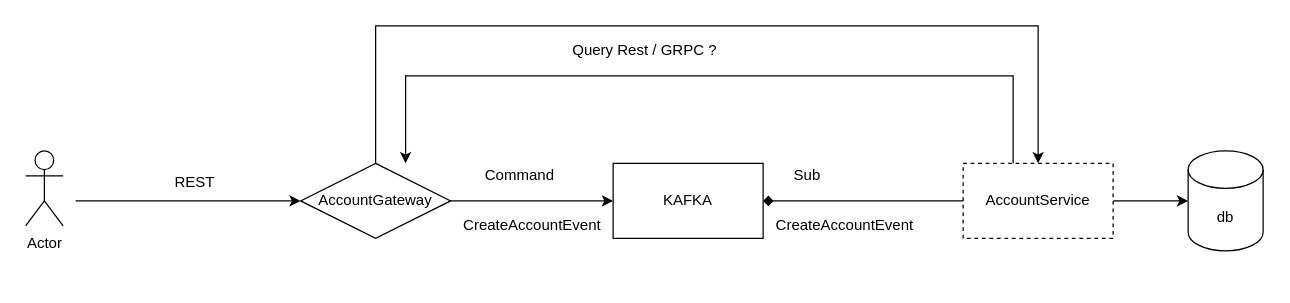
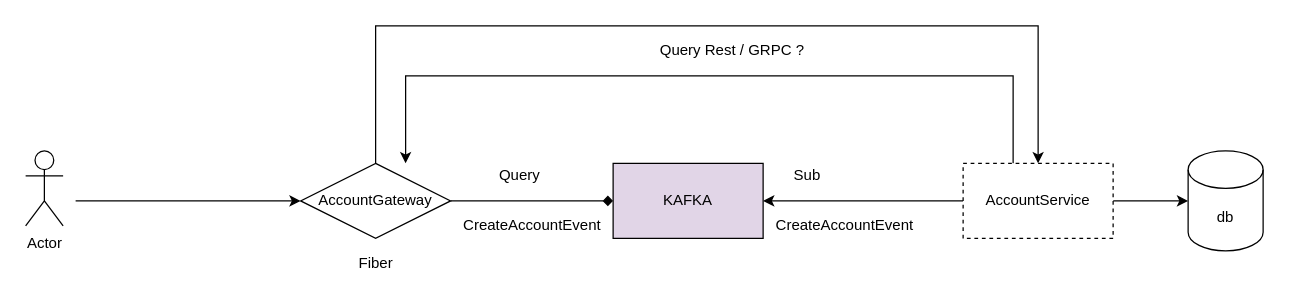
  <mxCell id="0" />
  <mxCell id="1" parent="0" />
- <mxCell id="2" value="KAFKA" style="rounded=0;whiteSpace=wrap;html=1;" vertex="1" parent="1"><mxGeometry x="490" y="130" width="120" height="60" as="geometry" /></mxCell>
- <mxCell id="3" style="edgeStyle=orthogonalEdgeStyle;rounded=0;orthogonalLoop=1;jettySize=auto;html=1;entryX=0;entryY=0.5;entryDx=0;entryDy=0;" edge="1" parent="1" source="5" target="2"><mxGeometry relative="1" as="geometry" /></mxCell>
+ <mxCell id="2" value="KAFKA" style="rounded=0;whiteSpace=wrap;html=1;fillColor=#e1d5e7;" vertex="1" parent="1"><mxGeometry x="490" y="130" width="120" height="60" as="geometry" /></mxCell>
+ <mxCell id="3" style="edgeStyle=orthogonalEdgeStyle;rounded=0;orthogonalLoop=1;jettySize=auto;html=1;entryX=0;entryY=0.5;entryDx=0;entryDy=0;endArrow=diamond;" edge="1" parent="1" source="5" target="2"><mxGeometry relative="1" as="geometry" /></mxCell>
  <mxCell id="4" style="edgeStyle=orthogonalEdgeStyle;rounded=0;orthogonalLoop=1;jettySize=auto;html=1;entryX=0.5;entryY=0;entryDx=0;entryDy=0;" edge="1" parent="1" source="5" target="10"><mxGeometry relative="1" as="geometry"><Array as="points"><mxPoint x="300" y="20" /><mxPoint x="830" y="20" /></Array></mxGeometry></mxCell>
  <mxCell id="5" value="AccountGateway" style="rhombus;whiteSpace=wrap;html=1;" vertex="1" parent="1"><mxGeometry x="240" y="130" width="120" height="60" as="geometry" /></mxCell>
- <mxCell id="6" value="Command" style="text;html=1;align=center;verticalAlign=middle;resizable=0;points=[];autosize=1;strokeColor=none;fillColor=none;" vertex="1" parent="1"><mxGeometry x="380" y="130" width="70" height="20" as="geometry" /></mxCell>
+ <mxCell id="6" value="Query" style="text;html=1;align=center;verticalAlign=middle;resizable=0;points=[];autosize=1;strokeColor=none;fillColor=none;" vertex="1" parent="1"><mxGeometry x="380" y="130" width="70" height="20" as="geometry" /></mxCell>
  <mxCell id="7" style="edgeStyle=orthogonalEdgeStyle;rounded=0;orthogonalLoop=1;jettySize=auto;html=1;" edge="1" parent="1" source="10"><mxGeometry relative="1" as="geometry"><mxPoint x="950" y="160" as="targetPoint" /></mxGeometry></mxCell>
  <mxCell id="8" style="edgeStyle=orthogonalEdgeStyle;rounded=0;orthogonalLoop=1;jettySize=auto;html=1;entryX=0.7;entryY=0;entryDx=0;entryDy=0;entryPerimeter=0;" edge="1" parent="1" source="10" target="5"><mxGeometry relative="1" as="geometry"><Array as="points"><mxPoint x="810" y="60" /><mxPoint x="324" y="60" /></Array></mxGeometry></mxCell>
- <mxCell id="9" style="edgeStyle=orthogonalEdgeStyle;rounded=0;orthogonalLoop=1;jettySize=auto;html=1;endArrow=diamond;" edge="1" parent="1" source="10" target="2"><mxGeometry relative="1" as="geometry" /></mxCell>
+ <mxCell id="9" style="edgeStyle=orthogonalEdgeStyle;rounded=0;orthogonalLoop=1;jettySize=auto;html=1;" edge="1" parent="1" source="10" target="2"><mxGeometry relative="1" as="geometry" /></mxCell>
  <mxCell id="10" value="AccountService" style="rounded=0;whiteSpace=wrap;html=1;dashed=1;" vertex="1" parent="1"><mxGeometry x="770" y="130" width="120" height="60" as="geometry" /></mxCell>
  <mxCell id="11" value="CreateAccountEvent" style="text;html=1;align=center;verticalAlign=middle;resizable=0;points=[];autosize=1;strokeColor=none;fillColor=none;" vertex="1" parent="1"><mxGeometry x="360" y="170" width="130" height="20" as="geometry" /></mxCell>
  <mxCell id="12" value="db" style="shape=cylinder3;whiteSpace=wrap;html=1;boundedLbl=1;backgroundOutline=1;size=15;" vertex="1" parent="1"><mxGeometry x="950" y="120" width="60" height="80" as="geometry" /></mxCell>
- <mxCell id="13" value="Query Rest / GRPC ?" style="text;html=1;align=center;verticalAlign=middle;resizable=0;points=[];autosize=1;strokeColor=none;fillColor=none;" vertex="1" parent="1"><mxGeometry x="450" y="30" width="130" height="20" as="geometry" /></mxCell>
- <mxCell id="15" value="REST" style="text;html=1;align=center;verticalAlign=middle;resizable=0;points=[];autosize=1;strokeColor=none;fillColor=none;" vertex="1" parent="1"><mxGeometry x="130" y="135" width="50" height="20" as="geometry" /></mxCell>
+ <mxCell id="13" value="Query Rest / GRPC ?" style="text;html=1;align=center;verticalAlign=middle;resizable=0;points=[];autosize=1;strokeColor=none;fillColor=none;" vertex="1" parent="1"><mxGeometry x="520" y="30" width="130" height="20" as="geometry" /></mxCell>
+ <mxCell id="14" value="Fiber" style="text;html=1;align=center;verticalAlign=middle;resizable=0;points=[];autosize=1;strokeColor=none;fillColor=none;" vertex="1" parent="1"><mxGeometry x="280" y="200" width="40" height="20" as="geometry" /></mxCell>
  <mxCell id="16" style="edgeStyle=orthogonalEdgeStyle;rounded=0;orthogonalLoop=1;jettySize=auto;html=1;" edge="1" parent="1" target="5"><mxGeometry relative="1" as="geometry"><mxPoint x="60" y="160" as="sourcePoint" /><Array as="points"><mxPoint x="130" y="160" /><mxPoint x="130" y="160" /></Array></mxGeometry></mxCell>
  <mxCell id="17" value="Actor" style="shape=umlActor;verticalLabelPosition=bottom;verticalAlign=top;html=1;outlineConnect=0;" vertex="1" parent="1"><mxGeometry x="20" y="120" width="30" height="60" as="geometry" /></mxCell>
  <mxCell id="18" value="Sub" style="text;html=1;align=center;verticalAlign=middle;resizable=0;points=[];autosize=1;strokeColor=none;fillColor=none;" vertex="1" parent="1"><mxGeometry x="625" y="130" width="40" height="20" as="geometry" /></mxCell>
  <mxCell id="19" value="CreateAccountEvent" style="text;html=1;align=center;verticalAlign=middle;resizable=0;points=[];autosize=1;strokeColor=none;fillColor=none;" vertex="1" parent="1"><mxGeometry x="610" y="170" width="130" height="20" as="geometry" /></mxCell>
